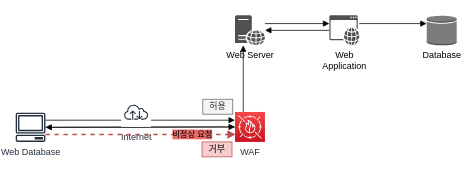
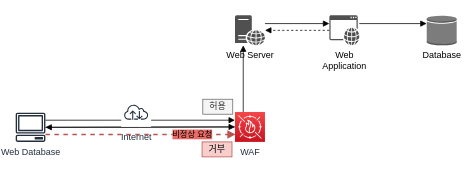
  <mxCell id="0" />
  <mxCell id="1" parent="0" />
  <mxCell id="2" style="edgeStyle=orthogonalEdgeStyle;rounded=0;orthogonalLoop=1;jettySize=auto;html=1;entryX=0;entryY=0.5;entryDx=0;entryDy=0;entryPerimeter=0;endArrow=block;endFill=1;" edge="1" parent="1" source="3" target="8"><mxGeometry relative="1" as="geometry" /></mxCell>
  <mxCell id="3" value="Web Database" style="sketch=0;outlineConnect=0;fontColor=#232F3E;gradientColor=none;fillColor=#232F3D;strokeColor=none;dashed=0;verticalLabelPosition=bottom;verticalAlign=top;align=center;html=1;fontSize=12;fontStyle=0;aspect=fixed;pointerEvents=1;shape=mxgraph.aws4.client;" vertex="1" parent="1"><mxGeometry x="20" y="150" width="40" height="38.97" as="geometry" /></mxCell>
  <mxCell id="4" style="edgeStyle=orthogonalEdgeStyle;rounded=0;orthogonalLoop=1;jettySize=auto;html=1;entryX=0;entryY=0.5;entryDx=0;entryDy=0;entryPerimeter=0;endArrow=block;endFill=1;" edge="1" parent="1" source="3"><mxGeometry relative="1" as="geometry"><mxPoint x="179" y="160" as="sourcePoint" /><mxPoint x="313" y="160" as="targetPoint" /><Array as="points"><mxPoint x="89" y="160" /><mxPoint x="89" y="160" /></Array></mxGeometry></mxCell>
  <mxCell id="5" style="edgeStyle=orthogonalEdgeStyle;rounded=0;orthogonalLoop=1;jettySize=auto;html=1;endArrow=block;endFill=1;exitX=0;exitY=0.5;exitDx=0;exitDy=0;exitPerimeter=0;" edge="1" parent="1" source="8" target="3"><mxGeometry relative="1" as="geometry" /></mxCell>
  <mxCell id="6" value="Internet" style="sketch=0;outlineConnect=0;fontColor=#232F3E;gradientColor=none;strokeColor=#232F3E;fillColor=#ffffff;dashed=0;verticalLabelPosition=bottom;verticalAlign=top;align=center;html=1;fontSize=12;fontStyle=0;aspect=fixed;shape=mxgraph.aws4.resourceIcon;resIcon=mxgraph.aws4.internet;" vertex="1" parent="1"><mxGeometry x="161" y="128.97" width="40" height="40" as="geometry" /></mxCell>
  <mxCell id="7" style="edgeStyle=orthogonalEdgeStyle;rounded=0;orthogonalLoop=1;jettySize=auto;html=1;endArrow=block;endFill=1;" edge="1" parent="1"><mxGeometry relative="1" as="geometry"><mxPoint x="324" y="149" as="sourcePoint" /><mxPoint x="324" y="60" as="targetPoint" /></mxGeometry></mxCell>
  <mxCell id="8" value="WAF" style="sketch=0;points=[[0,0,0],[0.25,0,0],[0.5,0,0],[0.75,0,0],[1,0,0],[0,1,0],[0.25,1,0],[0.5,1,0],[0.75,1,0],[1,1,0],[0,0.25,0],[0,0.5,0],[0,0.75,0],[1,0.25,0],[1,0.5,0],[1,0.75,0]];outlineConnect=0;fontColor=#232F3E;gradientColor=#F54749;gradientDirection=north;fillColor=#C7131F;strokeColor=#ffffff;dashed=0;verticalLabelPosition=bottom;verticalAlign=top;align=center;html=1;fontSize=12;fontStyle=0;aspect=fixed;shape=mxgraph.aws4.resourceIcon;resIcon=mxgraph.aws4.waf;" vertex="1" parent="1"><mxGeometry x="313" y="149" width="40" height="40" as="geometry" /></mxCell>
  <mxCell id="9" style="edgeStyle=orthogonalEdgeStyle;rounded=0;orthogonalLoop=1;jettySize=auto;html=1;endArrow=block;endFill=1;" edge="1" parent="1"><mxGeometry relative="1" as="geometry"><mxPoint x="353" y="31" as="sourcePoint" /><mxPoint x="439" y="31" as="targetPoint" /></mxGeometry></mxCell>
  <mxCell id="10" value="Web Server" style="sketch=0;pointerEvents=1;shadow=0;dashed=0;html=1;strokeColor=none;fillColor=#505050;labelPosition=center;verticalLabelPosition=bottom;verticalAlign=top;outlineConnect=0;align=center;shape=mxgraph.office.servers.web_server;" vertex="1" parent="1"><mxGeometry x="313" y="20" width="40" height="40" as="geometry" /></mxCell>
  <mxCell id="11" style="edgeStyle=orthogonalEdgeStyle;rounded=0;orthogonalLoop=1;jettySize=auto;html=1;entryX=0;entryY=0.5;entryDx=0;entryDy=0;entryPerimeter=0;endArrow=block;endFill=1;" edge="1" parent="1"><mxGeometry relative="1" as="geometry"><mxPoint x="479" y="31" as="sourcePoint" /><mxPoint x="569" y="31" as="targetPoint" /></mxGeometry></mxCell>
- <mxCell id="12" style="edgeStyle=orthogonalEdgeStyle;rounded=0;orthogonalLoop=1;jettySize=auto;html=1;endArrow=block;endFill=1;" edge="1" parent="1" source="13" target="10"><mxGeometry relative="1" as="geometry" /></mxCell>
+ <mxCell id="12" style="edgeStyle=orthogonalEdgeStyle;rounded=0;orthogonalLoop=1;jettySize=auto;html=1;endArrow=block;endFill=1;dashed=1;" edge="1" parent="1" source="13" target="10"><mxGeometry relative="1" as="geometry" /></mxCell>
  <mxCell id="13" value="Web&lt;br&gt;Application" style="sketch=0;pointerEvents=1;shadow=0;dashed=0;html=1;strokeColor=none;fillColor=#505050;labelPosition=center;verticalLabelPosition=bottom;verticalAlign=top;outlineConnect=0;align=center;shape=mxgraph.office.concepts.application_web;" vertex="1" parent="1"><mxGeometry x="439" y="20" width="40" height="40" as="geometry" /></mxCell>
  <mxCell id="14" value="Database" style="outlineConnect=0;dashed=0;verticalLabelPosition=bottom;verticalAlign=top;align=center;html=1;shape=mxgraph.aws3.generic_database;fillColor=#7D7C7C;gradientColor=none;" vertex="1" parent="1"><mxGeometry x="569" y="20" width="40" height="40" as="geometry" /></mxCell>
  <mxCell id="15" style="edgeStyle=orthogonalEdgeStyle;rounded=0;orthogonalLoop=1;jettySize=auto;html=1;entryX=0;entryY=0.5;entryDx=0;entryDy=0;entryPerimeter=0;endArrow=block;endFill=1;dashed=1;strokeWidth=2;fillColor=#f8cecc;strokeColor=#b85450;" edge="1" parent="1" source="3"><mxGeometry relative="1" as="geometry"><mxPoint x="69" y="179" as="sourcePoint" /><mxPoint x="314" y="179" as="targetPoint" /><Array as="points"><mxPoint x="119" y="179" /><mxPoint x="119" y="179" /></Array></mxGeometry></mxCell>
  <mxCell id="16" value="비정상 요청" style="edgeLabel;html=1;align=center;verticalAlign=middle;resizable=0;points=[];labelBackgroundColor=#EA6B66;" vertex="1" connectable="0" parent="15"><mxGeometry x="-0.768" y="1" relative="1" as="geometry"><mxPoint x="167" as="offset" /></mxGeometry></mxCell>
  <mxCell id="17" value="허용" style="text;html=1;strokeColor=#666666;fillColor=#f5f5f5;align=center;verticalAlign=middle;whiteSpace=wrap;rounded=0;fontColor=#333333;" vertex="1" parent="1"><mxGeometry x="270" y="132" width="40" height="20" as="geometry" /></mxCell>
  <mxCell id="18" value="거부" style="text;html=1;strokeColor=#b85450;fillColor=#f8cecc;align=center;verticalAlign=middle;whiteSpace=wrap;rounded=0;" vertex="1" parent="1"><mxGeometry x="269" y="188.97" width="40" height="20" as="geometry" /></mxCell>
